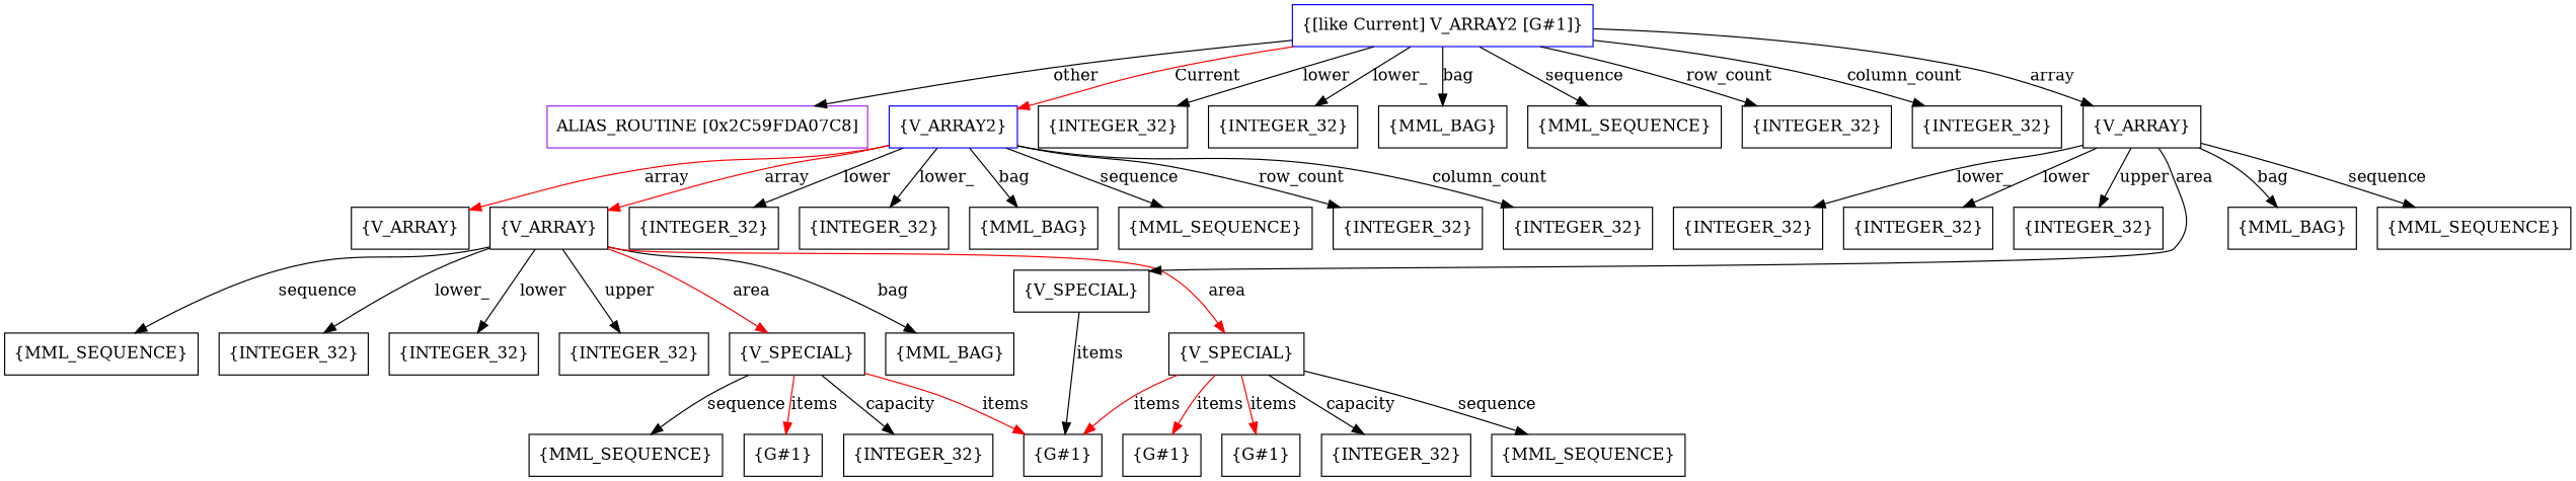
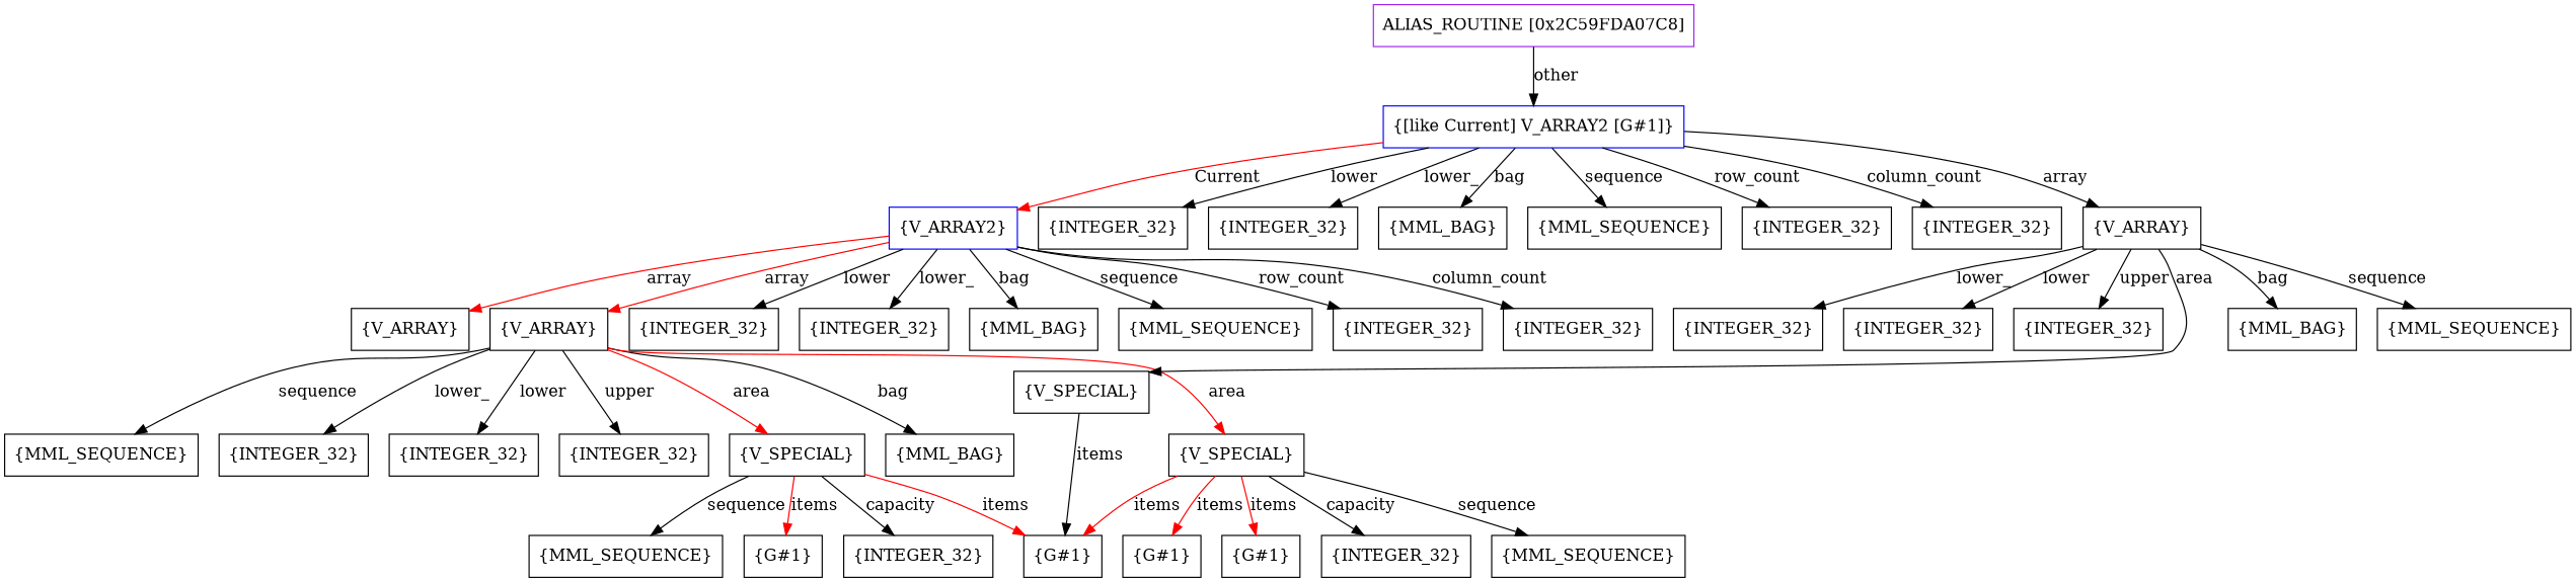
  digraph {
    node [shape=box]
    n1 [color=purple label=<ALIAS_ROUTINE [0x2C59FDA07C8]>]
    n2 [color=blue label=<{[like Current] V_ARRAY2 [G#1]}>]
    n3 [color=blue label=<{V_ARRAY2}>]
    n4 [label=<{INTEGER_32}>]
    n5 [label=<{INTEGER_32}>]
    n6 [label=<{MML_BAG}>]
    n7 [label=<{MML_SEQUENCE}>]
    n8 [label=<{INTEGER_32}>]
    n9 [label=<{INTEGER_32}>]
    n10 [label=<{V_ARRAY}>]
    n11 [label=<{V_ARRAY}>]
    n12 [label=<{INTEGER_32}>]
    n13 [label=<{INTEGER_32}>]
    n14 [label=<{MML_BAG}>]
    n15 [label=<{MML_SEQUENCE}>]
    n16 [label=<{INTEGER_32}>]
    n17 [label=<{INTEGER_32}>]
    n18 [label=<{V_ARRAY}>]
    n19 [label=<{MML_BAG}>]
    n20 [label=<{MML_SEQUENCE}>]
    n21 [label=<{INTEGER_32}>]
    n22 [label=<{INTEGER_32}>]
    n23 [label=<{INTEGER_32}>]
    n24 [label=<{V_SPECIAL}>]
    n25 [label=<{V_SPECIAL}>]
    n26 [label=<{G#1}>]
    n27 [label=<{G#1}>]
    n28 [label=<{INTEGER_32}>]
    n29 [label=<{MML_SEQUENCE}>]
    n30 [label=<{G#1}>]
    n31 [label=<{G#1}>]
    n32 [label=<{INTEGER_32}>]
    n33 [label=<{MML_SEQUENCE}>]
    n34 [label=<{MML_BAG}>]
    n35 [label=<{MML_SEQUENCE}>]
    n36 [label=<{INTEGER_32}>]
    n37 [label=<{INTEGER_32}>]
    n38 [label=<{INTEGER_32}>]
    n39 [label=<{V_SPECIAL}>]
-   n2 -> n1 [label=<other>]
+   n1 -> n2 [label=<other>]
    n2 -> n3 [color=red label=<Current>]
    n2 -> n12 [label=<lower>]
    n2 -> n13 [label=<lower_>]
    n2 -> n14 [label=<bag>]
    n2 -> n15 [label=<sequence>]
    n2 -> n16 [label=<row_count>]
    n2 -> n17 [label=<column_count>]
    n2 -> n18 [label=<array>]
    n3 -> n4 [label=<lower>]
    n3 -> n5 [label=<lower_>]
    n3 -> n6 [label=<bag>]
    n3 -> n7 [label=<sequence>]
    n3 -> n8 [label=<row_count>]
    n3 -> n9 [label=<column_count>]
    n3 -> n10 [color=red label=<array>]
    n3 -> n11 [color=red label=<array>]
    n11 -> n19 [label=<bag>]
    n11 -> n20 [label=<sequence>]
    n11 -> n21 [label=<lower_>]
    n11 -> n22 [label=<lower>]
    n11 -> n23 [label=<upper>]
    n11 -> n24 [color=red label=<area>]
    n11 -> n25 [color=red label=<area>]
    n18 -> n34 [label=<bag>]
    n18 -> n35 [label=<sequence>]
    n18 -> n36 [label=<lower_>]
    n18 -> n37 [label=<lower>]
    n18 -> n38 [label=<upper>]
    n18 -> n39 [label=<area>]
    n24 -> n26 [color=red label=<items>]
    n24 -> n27 [color=red label=<items>]
    n24 -> n28 [label=<capacity>]
    n24 -> n29 [label=<sequence>]
    n25 -> n27 [color=red label=<items>]
    n25 -> n30 [color=red label=<items>]
    n25 -> n31 [color=red label=<items>]
    n25 -> n32 [label=<capacity>]
    n25 -> n33 [label=<sequence>]
    n39 -> n27 [label=<items>]
  }
